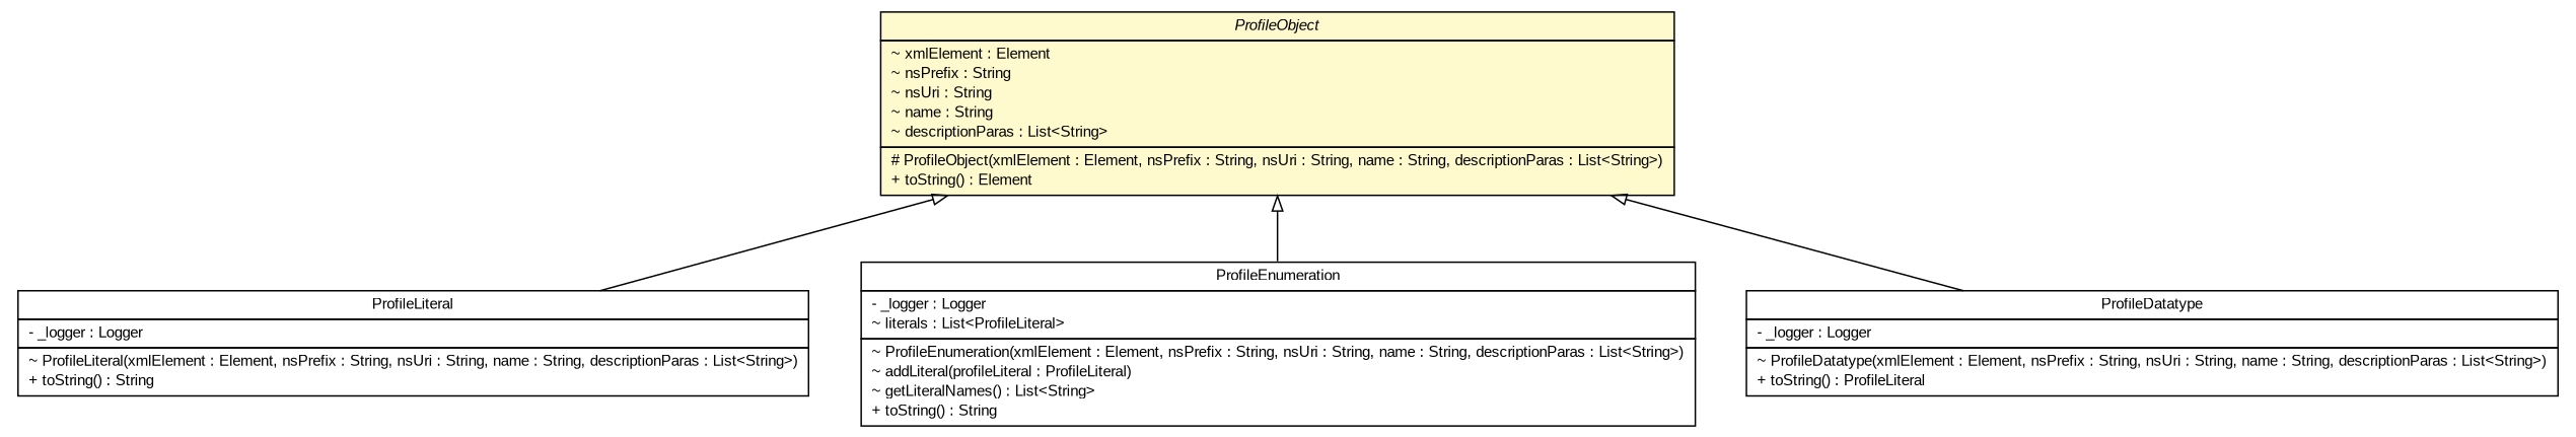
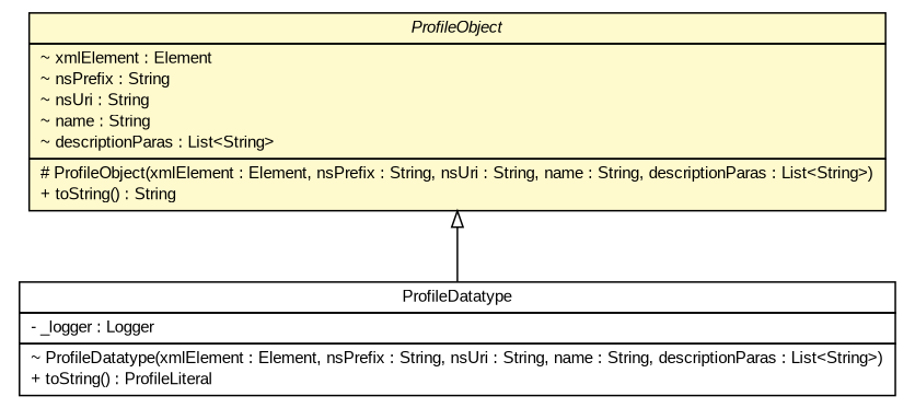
  digraph {
    nodesep=0.25
    ranksep=0.5
    node [fontcolor=black fontname=arial fontsize=10.0 shape=plaintext]
    edge [arrowtail=empty color=black dir=back fontname=arial fontsize=10 headport=p labelfontname=arial labelfontsize=10 tailport=p]
-   n1 [label=<<table title="org.tanjakostic.jcleancim.experimental.builder.xsd.ProfileObject" border="0" cellborder="1" cellspacing="0" cellpadding="2" port="p" bgcolor="lemonChiffon" href="./ProfileObject.html"> 		<tr><td><table border="0" cellspacing="0" cellpadding="1"> <tr><td align="center" balign="center"><font face="Arial Italic"> ProfileObject </font></td></tr> 		</table></td></tr> 		<tr><td><table border="0" cellspacing="0" cellpadding="1"> <tr><td align="left" balign="left"> ~ xmlElement : Element </td></tr> <tr><td align="left" balign="left"> ~ nsPrefix : String </td></tr> <tr><td align="left" balign="left"> ~ nsUri : String </td></tr> <tr><td align="left" balign="left"> ~ name : String </td></tr> <tr><td align="left" balign="left"> ~ descriptionParas : List&lt;String&gt; </td></tr> 		</table></td></tr> 		<tr><td><table border="0" cellspacing="0" cellpadding="1"> <tr><td align="left" balign="left"> # ProfileObject(xmlElement : Element, nsPrefix : String, nsUri : String, name : String, descriptionParas : List&lt;String&gt;) </td></tr> <tr><td align="left" balign="left"> + toString() : Element </td></tr> 		</table></td></tr> 		</table>>]
-   n2 [label=<<table title="org.tanjakostic.jcleancim.experimental.builder.xsd.ProfileLiteral" border="0" cellborder="1" cellspacing="0" cellpadding="2" port="p" href="./ProfileLiteral.html"> 		<tr><td><table border="0" cellspacing="0" cellpadding="1"> <tr><td align="center" balign="center"> ProfileLiteral </td></tr> 		</table></td></tr> 		<tr><td><table border="0" cellspacing="0" cellpadding="1"> <tr><td align="left" balign="left"> - _logger : Logger </td></tr> 		</table></td></tr> 		<tr><td><table border="0" cellspacing="0" cellpadding="1"> <tr><td align="left" balign="left"> ~ ProfileLiteral(xmlElement : Element, nsPrefix : String, nsUri : String, name : String, descriptionParas : List&lt;String&gt;) </td></tr> <tr><td align="left" balign="left"> + toString() : String </td></tr> 		</table></td></tr> 		</table>>]
-   n3 [label=<<table title="org.tanjakostic.jcleancim.experimental.builder.xsd.ProfileEnumeration" border="0" cellborder="1" cellspacing="0" cellpadding="2" port="p" href="./ProfileEnumeration.html"> 		<tr><td><table border="0" cellspacing="0" cellpadding="1"> <tr><td align="center" balign="center"> ProfileEnumeration </td></tr> 		</table></td></tr> 		<tr><td><table border="0" cellspacing="0" cellpadding="1"> <tr><td align="left" balign="left"> - _logger : Logger </td></tr> <tr><td align="left" balign="left"> ~ literals : List&lt;ProfileLiteral&gt; </td></tr> 		</table></td></tr> 		<tr><td><table border="0" cellspacing="0" cellpadding="1"> <tr><td align="left" balign="left"> ~ ProfileEnumeration(xmlElement : Element, nsPrefix : String, nsUri : String, name : String, descriptionParas : List&lt;String&gt;) </td></tr> <tr><td align="left" balign="left"> ~ addLiteral(profileLiteral : ProfileLiteral) </td></tr> <tr><td align="left" balign="left"> ~ getLiteralNames() : List&lt;String&gt; </td></tr> <tr><td align="left" balign="left"> + toString() : String </td></tr> 		</table></td></tr> 		</table>>]
+   n1 [label=<<table title="org.tanjakostic.jcleancim.experimental.builder.xsd.ProfileObject" border="0" cellborder="1" cellspacing="0" cellpadding="2" port="p" bgcolor="lemonChiffon" href="./ProfileObject.html"> 		<tr><td><table border="0" cellspacing="0" cellpadding="1"> <tr><td align="center" balign="center"><font face="Arial Italic"> ProfileObject </font></td></tr> 		</table></td></tr> 		<tr><td><table border="0" cellspacing="0" cellpadding="1"> <tr><td align="left" balign="left"> ~ xmlElement : Element </td></tr> <tr><td align="left" balign="left"> ~ nsPrefix : String </td></tr> <tr><td align="left" balign="left"> ~ nsUri : String </td></tr> <tr><td align="left" balign="left"> ~ name : String </td></tr> <tr><td align="left" balign="left"> ~ descriptionParas : List&lt;String&gt; </td></tr> 		</table></td></tr> 		<tr><td><table border="0" cellspacing="0" cellpadding="1"> <tr><td align="left" balign="left"> # ProfileObject(xmlElement : Element, nsPrefix : String, nsUri : String, name : String, descriptionParas : List&lt;String&gt;) </td></tr> <tr><td align="left" balign="left"> + toString() : String </td></tr> 		</table></td></tr> 		</table>>]
    n4 [label=<<table title="org.tanjakostic.jcleancim.experimental.builder.xsd.ProfileDatatype" border="0" cellborder="1" cellspacing="0" cellpadding="2" port="p" href="./ProfileDatatype.html"> 		<tr><td><table border="0" cellspacing="0" cellpadding="1"> <tr><td align="center" balign="center"> ProfileDatatype </td></tr> 		</table></td></tr> 		<tr><td><table border="0" cellspacing="0" cellpadding="1"> <tr><td align="left" balign="left"> - _logger : Logger </td></tr> 		</table></td></tr> 		<tr><td><table border="0" cellspacing="0" cellpadding="1"> <tr><td align="left" balign="left"> ~ ProfileDatatype(xmlElement : Element, nsPrefix : String, nsUri : String, name : String, descriptionParas : List&lt;String&gt;) </td></tr> <tr><td align="left" balign="left"> + toString() : ProfileLiteral </td></tr> 		</table></td></tr> 		</table>>]
-   n1 -> n2
-   n1 -> n3
    n1 -> n4
  }
